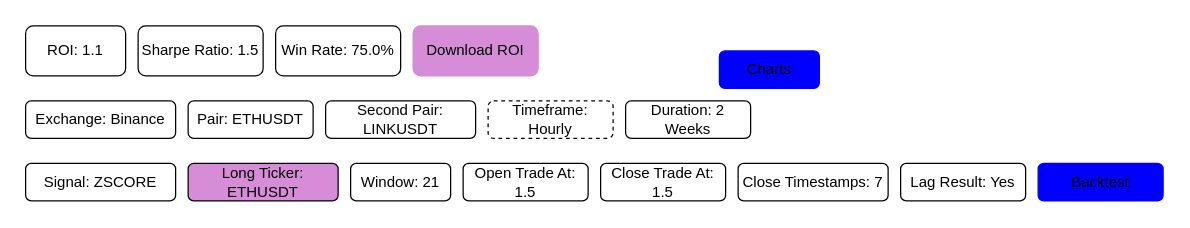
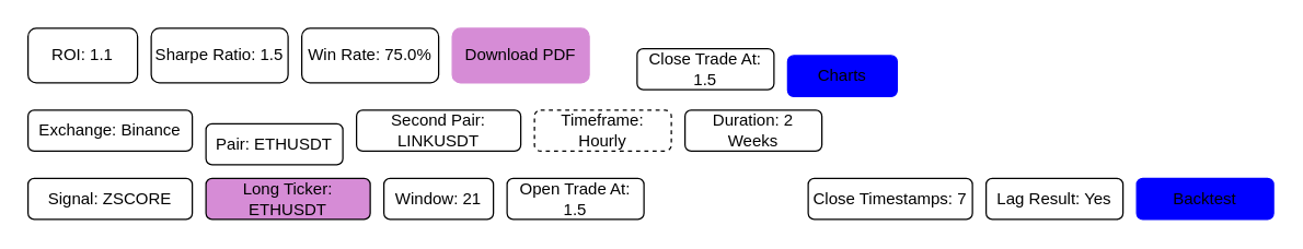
  <mxCell id="0" />
  <mxCell id="1" parent="0" />
  <mxCell id="2" value="ROI: 1.1" style="rounded=1;whiteSpace=wrap;html=1;" vertex="1" parent="1"><mxGeometry x="20" y="20" width="80" height="40" as="geometry" /></mxCell>
  <mxCell id="3" value="Sharpe Ratio: 1.5" style="rounded=1;whiteSpace=wrap;html=1;" vertex="1" parent="1"><mxGeometry x="110" y="20" width="100" height="40" as="geometry" /></mxCell>
  <mxCell id="4" value="Win Rate: 75.0%" style="rounded=1;whiteSpace=wrap;html=1;" vertex="1" parent="1"><mxGeometry x="220" y="20" width="100" height="40" as="geometry" /></mxCell>
- <mxCell id="5" value="Download ROI" style="shape=rect;rounded=1;whiteSpace=wrap;html=1;strokeColor=#d68cd6;fillColor=#d68cd6;" vertex="1" parent="1"><mxGeometry x="330" y="20" width="100" height="40" as="geometry" /></mxCell>
+ <mxCell id="5" value="Download PDF" style="shape=rect;rounded=1;whiteSpace=wrap;html=1;strokeColor=#d68cd6;fillColor=#d68cd6;" vertex="1" parent="1"><mxGeometry x="330" y="20" width="100" height="40" as="geometry" /></mxCell>
  <mxCell id="6" value="Exchange: Binance" style="rounded=1;whiteSpace=wrap;html=1;" vertex="1" parent="1"><mxGeometry x="20" y="80" width="120" height="30" as="geometry" /></mxCell>
- <mxCell id="7" value="Pair: ETHUSDT" style="rounded=1;whiteSpace=wrap;html=1;" vertex="1" parent="1"><mxGeometry x="150" y="80" width="100" height="30" as="geometry" /></mxCell>
+ <mxCell id="7" value="Pair: ETHUSDT" style="rounded=1;whiteSpace=wrap;html=1;" vertex="1" parent="1"><mxGeometry x="150" y="90" width="100" height="30" as="geometry" /></mxCell>
  <mxCell id="8" value="Second Pair: LINKUSDT" style="rounded=1;whiteSpace=wrap;html=1;" vertex="1" parent="1"><mxGeometry x="260" y="80" width="120" height="30" as="geometry" /></mxCell>
  <mxCell id="9" value="Timeframe: Hourly" style="rounded=1;whiteSpace=wrap;html=1;dashed=1;" vertex="1" parent="1"><mxGeometry x="390" y="80" width="100" height="30" as="geometry" /></mxCell>
  <mxCell id="10" value="Duration: 2 Weeks" style="rounded=1;whiteSpace=wrap;html=1;" vertex="1" parent="1"><mxGeometry x="500" y="80" width="100" height="30" as="geometry" /></mxCell>
  <mxCell id="11" value="Charts" style="shape=rect;rounded=1;whiteSpace=wrap;html=1;strokeColor=#0000FF;fillColor=#0000FF;" vertex="1" parent="1"><mxGeometry x="575" y="40" width="80" height="30" as="geometry" /></mxCell>
  <mxCell id="12" value="Signal: ZSCORE" style="rounded=1;whiteSpace=wrap;html=1;" vertex="1" parent="1"><mxGeometry x="20" y="130" width="120" height="30" as="geometry" /></mxCell>
  <mxCell id="13" value="Long Ticker: ETHUSDT" style="rounded=1;whiteSpace=wrap;html=1;fillColor=#d68cd6;" vertex="1" parent="1"><mxGeometry x="150" y="130" width="120" height="30" as="geometry" /></mxCell>
  <mxCell id="14" value="Window: 21" style="rounded=1;whiteSpace=wrap;html=1;" vertex="1" parent="1"><mxGeometry x="280" y="130" width="80" height="30" as="geometry" /></mxCell>
  <mxCell id="15" value="Open Trade At: 1.5" style="rounded=1;whiteSpace=wrap;html=1;" vertex="1" parent="1"><mxGeometry x="370" y="130" width="100" height="30" as="geometry" /></mxCell>
- <mxCell id="16" value="Close Trade At: 1.5" style="rounded=1;whiteSpace=wrap;html=1;" vertex="1" parent="1"><mxGeometry x="480" y="130" width="100" height="30" as="geometry" /></mxCell>
+ <mxCell id="16" value="Close Trade At: 1.5" style="rounded=1;whiteSpace=wrap;html=1;" vertex="1" parent="1"><mxGeometry x="465" y="35" width="100" height="30" as="geometry" /></mxCell>
  <mxCell id="17" value="Close Timestamps: 7" style="rounded=1;whiteSpace=wrap;html=1;" vertex="1" parent="1"><mxGeometry x="590" y="130" width="120" height="30" as="geometry" /></mxCell>
  <mxCell id="18" value="Lag Result: Yes" style="rounded=1;whiteSpace=wrap;html=1;" vertex="1" parent="1"><mxGeometry x="720" y="130" width="100" height="30" as="geometry" /></mxCell>
  <mxCell id="19" value="Backtest" style="shape=rect;rounded=1;whiteSpace=wrap;html=1;strokeColor=#0000FF;fillColor=#0000FF;" vertex="1" parent="1"><mxGeometry x="830" y="130" width="100" height="30" as="geometry" /></mxCell>
